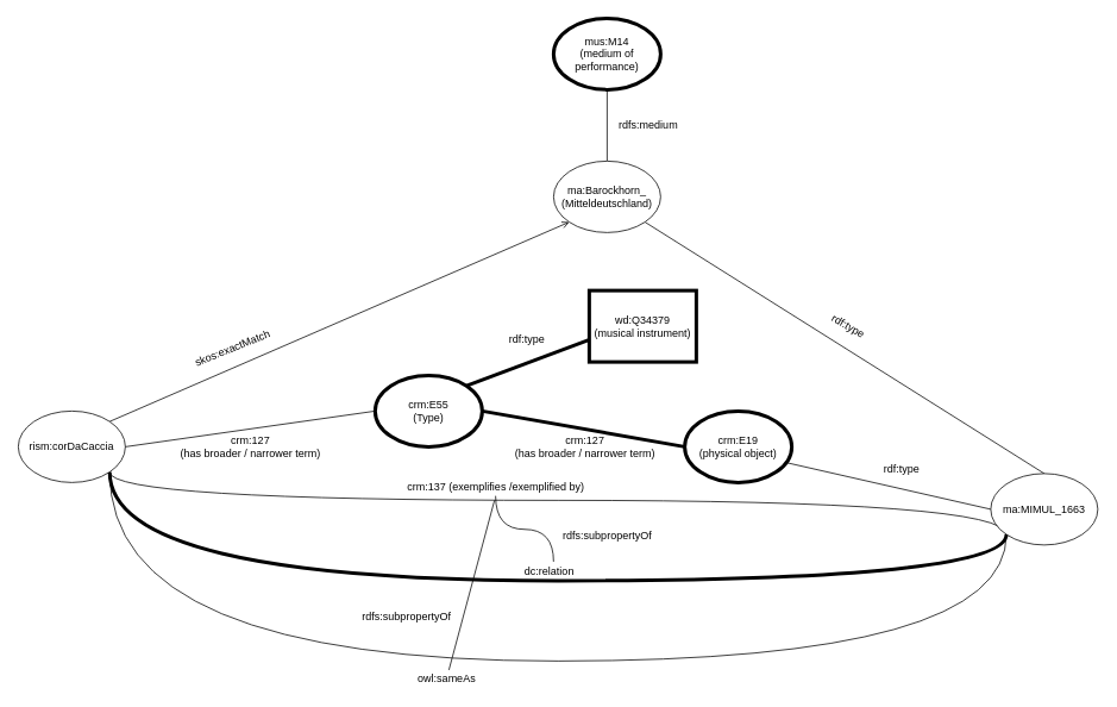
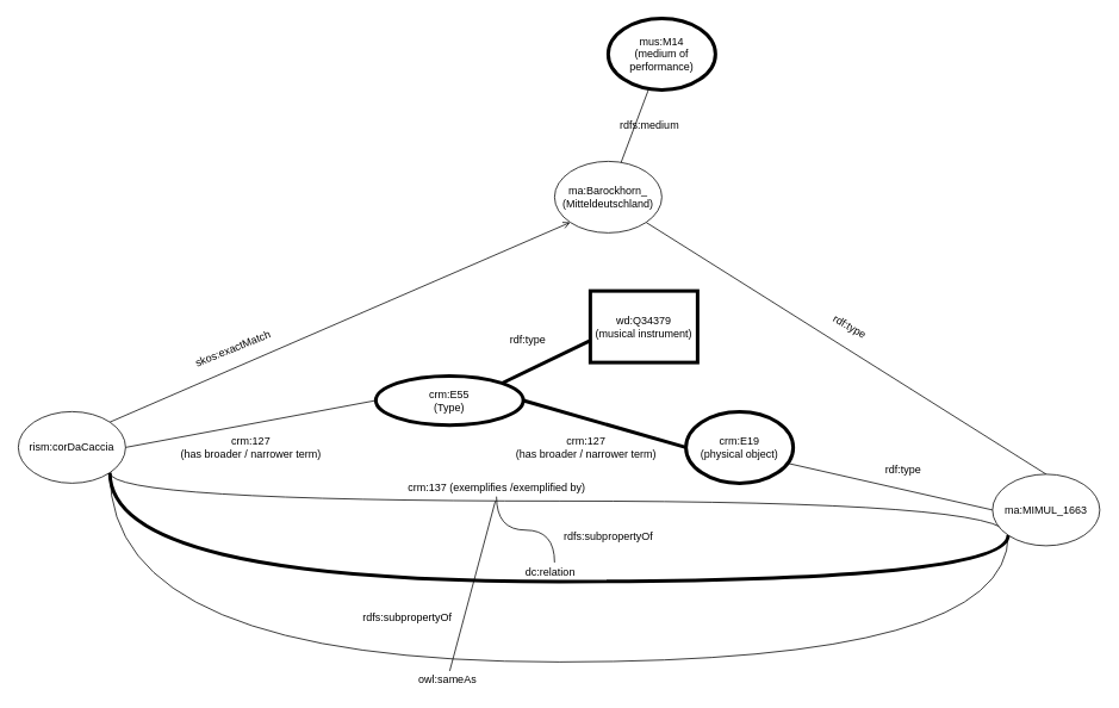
  <mxCell id="0" />
  <mxCell id="1" parent="0" />
  <mxCell id="2" style="edgeStyle=none;rounded=0;orthogonalLoop=1;jettySize=auto;html=1;exitX=1;exitY=0;exitDx=0;exitDy=0;entryX=0;entryY=1;entryDx=0;entryDy=0;endArrow=open;endFill=0;" parent="1" source="6" target="9" edge="1"><mxGeometry relative="1" as="geometry" /></mxCell>
  <mxCell id="3" style="edgeStyle=orthogonalEdgeStyle;rounded=0;orthogonalLoop=1;jettySize=auto;html=1;entryX=0;entryY=1;entryDx=0;entryDy=0;endArrow=none;endFill=0;strokeWidth=1;curved=1;exitX=1;exitY=1;exitDx=0;exitDy=0;" parent="1" source="6" target="27" edge="1"><mxGeometry relative="1" as="geometry"><Array as="points"><mxPoint x="122" y="560" /><mxPoint x="1128" y="560" /></Array></mxGeometry></mxCell>
  <mxCell id="4" style="edgeStyle=orthogonalEdgeStyle;curved=1;rounded=0;orthogonalLoop=1;jettySize=auto;html=1;exitX=1;exitY=1;exitDx=0;exitDy=0;entryX=0;entryY=1;entryDx=0;entryDy=0;endArrow=none;endFill=0;strokeWidth=4;" parent="1" source="6" target="27" edge="1"><mxGeometry relative="1" as="geometry"><Array as="points"><mxPoint x="122" y="650" /><mxPoint x="1128" y="650" /></Array></mxGeometry></mxCell>
  <mxCell id="5" style="edgeStyle=orthogonalEdgeStyle;curved=1;rounded=0;orthogonalLoop=1;jettySize=auto;html=1;exitX=1;exitY=1;exitDx=0;exitDy=0;endArrow=none;endFill=0;strokeWidth=1;entryX=0;entryY=1;entryDx=0;entryDy=0;" parent="1" source="6" target="27" edge="1"><mxGeometry relative="1" as="geometry"><mxPoint x="1140" y="630" as="targetPoint" /><Array as="points"><mxPoint x="122" y="740" /><mxPoint x="1128" y="740" /></Array></mxGeometry></mxCell>
  <mxCell id="6" value="rism:corDaCaccia" style="ellipse;whiteSpace=wrap;html=1;strokeWidth=1;" parent="1" vertex="1"><mxGeometry x="20" y="460" width="120" height="80" as="geometry" /></mxCell>
  <mxCell id="7" style="edgeStyle=none;rounded=0;orthogonalLoop=1;jettySize=auto;html=1;exitX=1;exitY=1;exitDx=0;exitDy=0;entryX=0.5;entryY=0;entryDx=0;entryDy=0;endArrow=none;endFill=0;" parent="1" source="9" target="27" edge="1"><mxGeometry relative="1" as="geometry" /></mxCell>
  <mxCell id="8" value="" style="edgeStyle=none;rounded=0;orthogonalLoop=1;jettySize=auto;html=1;endArrow=none;endFill=0;strokeWidth=1;" edge="1" parent="1" source="9" target="10"><mxGeometry relative="1" as="geometry" /></mxCell>
  <mxCell id="9" value="ma:Barockhorn_&lt;br&gt;(Mitteldeutschland)" style="ellipse;whiteSpace=wrap;html=1;strokeWidth=1;" parent="1" vertex="1"><mxGeometry x="620" y="180" width="120" height="80" as="geometry" /></mxCell>
- <mxCell id="10" value="mus:M14&lt;br&gt;(medium of performance)" style="ellipse;whiteSpace=wrap;html=1;strokeWidth=4;" vertex="1" parent="1"><mxGeometry x="620" y="20" width="120" height="80" as="geometry" /></mxCell>
+ <mxCell id="10" value="mus:M14&lt;br&gt;(medium of performance)" style="ellipse;whiteSpace=wrap;html=1;strokeWidth=4;" vertex="1" parent="1"><mxGeometry x="680" y="20" width="120" height="80" as="geometry" /></mxCell>
  <mxCell id="11" style="rounded=0;orthogonalLoop=1;jettySize=auto;html=1;exitX=0.958;exitY=0.725;exitDx=0;exitDy=0;entryX=0;entryY=0.5;entryDx=0;entryDy=0;endArrow=none;endFill=0;strokeWidth=1;exitPerimeter=0;" parent="1" source="12" target="27" edge="1"><mxGeometry relative="1" as="geometry" /></mxCell>
  <mxCell id="12" value="crm:E19&lt;br&gt;(physical object)" style="ellipse;whiteSpace=wrap;html=1;strokeWidth=4;" parent="1" vertex="1"><mxGeometry x="767" y="460" width="120" height="80" as="geometry" /></mxCell>
  <mxCell id="13" value="skos:exactMatch" style="text;html=1;align=center;verticalAlign=middle;resizable=0;points=[];autosize=1;rotation=338;" parent="1" vertex="1"><mxGeometry x="210" y="380" width="100" height="20" as="geometry" /></mxCell>
  <mxCell id="14" value="rdf:type" style="text;html=1;align=center;verticalAlign=middle;resizable=0;points=[];autosize=1;rotation=30;" parent="1" vertex="1"><mxGeometry x="920" y="355" width="60" height="20" as="geometry" /></mxCell>
  <mxCell id="15" style="rounded=0;orthogonalLoop=1;jettySize=auto;html=1;exitX=0;exitY=0.5;exitDx=0;exitDy=0;entryX=1;entryY=0.5;entryDx=0;entryDy=0;endArrow=none;endFill=0;strokeWidth=1;" parent="1" source="18" target="6" edge="1"><mxGeometry relative="1" as="geometry"><mxPoint x="220" y="500" as="sourcePoint" /></mxGeometry></mxCell>
  <mxCell id="16" style="rounded=0;orthogonalLoop=1;jettySize=auto;html=1;exitX=1;exitY=0.5;exitDx=0;exitDy=0;entryX=0;entryY=0.5;entryDx=0;entryDy=0;endArrow=none;endFill=0;strokeWidth=4;" parent="1" source="18" target="12" edge="1"><mxGeometry relative="1" as="geometry" /></mxCell>
  <mxCell id="17" style="edgeStyle=none;rounded=0;orthogonalLoop=1;jettySize=auto;html=1;exitX=1;exitY=0;exitDx=0;exitDy=0;entryX=0.025;entryY=0.675;entryDx=0;entryDy=0;entryPerimeter=0;endArrow=none;endFill=0;strokeWidth=4;" parent="1" source="18" target="28" edge="1"><mxGeometry relative="1" as="geometry" /></mxCell>
- <mxCell id="18" value="crm:E55&lt;br&gt;(Type)" style="ellipse;whiteSpace=wrap;html=1;strokeWidth=4;" parent="1" vertex="1"><mxGeometry x="420" y="420" width="120" height="80" as="geometry" /></mxCell>
+ <mxCell id="18" value="crm:E55&lt;br&gt;(Type)" style="ellipse;whiteSpace=wrap;html=1;strokeWidth=4;" parent="1" vertex="1"><mxGeometry x="420" y="420" width="165" height="55" as="geometry" /></mxCell>
  <mxCell id="19" style="edgeStyle=orthogonalEdgeStyle;curved=1;rounded=0;orthogonalLoop=1;jettySize=auto;html=1;endArrow=none;endFill=0;strokeWidth=1;entryX=0.571;entryY=-0.062;entryDx=0;entryDy=0;entryPerimeter=0;" parent="1" source="20" target="26" edge="1"><mxGeometry relative="1" as="geometry"><mxPoint x="474" y="630" as="targetPoint" /></mxGeometry></mxCell>
  <mxCell id="20" value="crm:137 (exemplifies /exemplified by)" style="text;html=1;align=center;verticalAlign=middle;resizable=0;points=[];autosize=1;" parent="1" vertex="1"><mxGeometry x="450" y="535" width="210" height="20" as="geometry" /></mxCell>
  <mxCell id="21" style="edgeStyle=none;rounded=0;orthogonalLoop=1;jettySize=auto;html=1;entryX=0.494;entryY=1.25;entryDx=0;entryDy=0;entryPerimeter=0;endArrow=none;endFill=0;strokeWidth=1;" parent="1" source="22" target="20" edge="1"><mxGeometry relative="1" as="geometry" /></mxCell>
  <mxCell id="22" value="owl:sameAs" style="text;html=1;align=center;verticalAlign=middle;resizable=0;points=[];autosize=1;" parent="1" vertex="1"><mxGeometry x="460" y="750" width="80" height="20" as="geometry" /></mxCell>
  <mxCell id="23" value="crm:127&lt;br&gt;(has broader / narrower term)" style="text;html=1;align=center;verticalAlign=middle;resizable=0;points=[];autosize=1;" parent="1" vertex="1"><mxGeometry x="195" y="485" width="170" height="30" as="geometry" /></mxCell>
  <mxCell id="24" value="crm:127&lt;br&gt;(has broader / narrower term)" style="text;html=1;align=center;verticalAlign=middle;resizable=0;points=[];autosize=1;" parent="1" vertex="1"><mxGeometry x="570" y="485" width="170" height="30" as="geometry" /></mxCell>
  <mxCell id="25" value="rdfs:subpropertyOf" style="text;html=1;align=center;verticalAlign=middle;resizable=0;points=[];autosize=1;" parent="1" vertex="1"><mxGeometry x="625" y="590" width="110" height="20" as="geometry" /></mxCell>
  <mxCell id="26" value="dc:relation" style="text;html=1;align=center;verticalAlign=middle;resizable=0;points=[];autosize=1;" parent="1" vertex="1"><mxGeometry x="580" y="630" width="70" height="20" as="geometry" /></mxCell>
  <mxCell id="27" value="ma:MIMUL_1663" style="ellipse;whiteSpace=wrap;html=1;strokeWidth=1;" parent="1" vertex="1"><mxGeometry x="1110" y="530" width="120" height="80" as="geometry" /></mxCell>
  <mxCell id="28" value="wd:Q34379&lt;br&gt;(musical instrument)" style="whiteSpace=wrap;html=1;strokeWidth=4;rounded=0;" parent="1" vertex="1"><mxGeometry x="660" y="325" width="120" height="80" as="geometry" /></mxCell>
  <mxCell id="29" value="rdf:type" style="text;html=1;align=center;verticalAlign=middle;resizable=0;points=[];autosize=1;" parent="1" vertex="1"><mxGeometry x="560" y="370" width="60" height="20" as="geometry" /></mxCell>
  <mxCell id="30" value="rdf:type" style="text;html=1;align=center;verticalAlign=middle;resizable=0;points=[];autosize=1;" parent="1" vertex="1"><mxGeometry x="980" y="515" width="60" height="20" as="geometry" /></mxCell>
  <mxCell id="31" value="rdfs:subpropertyOf" style="text;html=1;align=center;verticalAlign=middle;resizable=0;points=[];autosize=1;" parent="1" vertex="1"><mxGeometry x="400" y="680" width="110" height="20" as="geometry" /></mxCell>
  <mxCell id="32" value="rdfs:medium" style="text;html=1;align=center;verticalAlign=middle;resizable=0;points=[];autosize=1;" vertex="1" parent="1"><mxGeometry x="676" y="130" width="100" height="20" as="geometry" /></mxCell>
